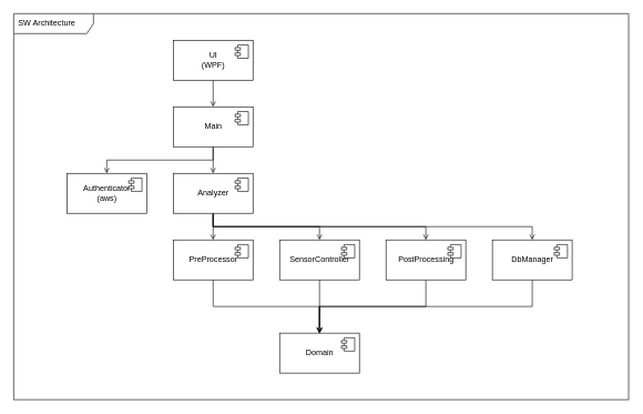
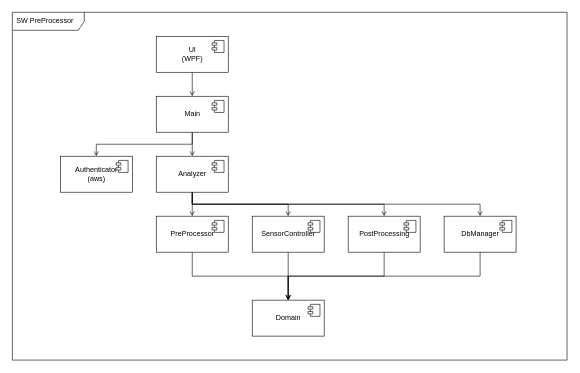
  <mxCell id="0" />
  <mxCell id="1" parent="0" />
  <mxCell id="2" style="edgeStyle=orthogonalEdgeStyle;rounded=0;orthogonalLoop=1;jettySize=auto;html=1;exitX=0.5;exitY=1;exitDx=0;exitDy=0;endArrow=open;endFill=0;" parent="1" source="3" target="15" edge="1"><mxGeometry relative="1" as="geometry" /></mxCell>
  <mxCell id="3" value="UI&lt;br&gt;(WPF)" style="html=1;dropTarget=0;" parent="1" vertex="1"><mxGeometry x="260" y="60" width="120" height="60" as="geometry" /></mxCell>
  <mxCell id="4" value="" style="shape=module;jettyWidth=8;jettyHeight=4;" parent="3" vertex="1"><mxGeometry x="1" width="20" height="20" relative="1" as="geometry"><mxPoint x="-27" y="7" as="offset" /></mxGeometry></mxCell>
  <mxCell id="5" value="Authenticator&lt;br&gt;(aws)" style="html=1;dropTarget=0;" parent="1" vertex="1"><mxGeometry x="100" y="260" width="120" height="60" as="geometry" /></mxCell>
  <mxCell id="6" value="" style="shape=module;jettyWidth=8;jettyHeight=4;" parent="5" vertex="1"><mxGeometry x="1" width="20" height="20" relative="1" as="geometry"><mxPoint x="-27" y="7" as="offset" /></mxGeometry></mxCell>
  <mxCell id="7" style="edgeStyle=orthogonalEdgeStyle;rounded=0;orthogonalLoop=1;jettySize=auto;html=1;exitX=0.5;exitY=1;exitDx=0;exitDy=0;endArrow=open;endFill=0;" parent="1" source="8" target="17" edge="1"><mxGeometry relative="1" as="geometry"><Array as="points"><mxPoint x="320" y="460" /><mxPoint x="480" y="460" /></Array></mxGeometry></mxCell>
  <mxCell id="8" value="PreProcessor" style="html=1;dropTarget=0;" parent="1" vertex="1"><mxGeometry x="260" y="360" width="120" height="60" as="geometry" /></mxCell>
  <mxCell id="9" value="" style="shape=module;jettyWidth=8;jettyHeight=4;" parent="8" vertex="1"><mxGeometry x="1" width="20" height="20" relative="1" as="geometry"><mxPoint x="-27" y="7" as="offset" /></mxGeometry></mxCell>
  <mxCell id="10" style="edgeStyle=orthogonalEdgeStyle;rounded=0;orthogonalLoop=1;jettySize=auto;html=1;exitX=0.5;exitY=1;exitDx=0;exitDy=0;endArrow=open;endFill=0;" parent="1" source="11" target="17" edge="1"><mxGeometry relative="1" as="geometry" /></mxCell>
  <mxCell id="11" value="SensorController" style="html=1;dropTarget=0;" parent="1" vertex="1"><mxGeometry x="420" y="360" width="120" height="60" as="geometry" /></mxCell>
  <mxCell id="12" value="" style="shape=module;jettyWidth=8;jettyHeight=4;" parent="11" vertex="1"><mxGeometry x="1" width="20" height="20" relative="1" as="geometry"><mxPoint x="-27" y="7" as="offset" /></mxGeometry></mxCell>
  <mxCell id="13" style="edgeStyle=orthogonalEdgeStyle;rounded=0;orthogonalLoop=1;jettySize=auto;html=1;exitX=0.5;exitY=1;exitDx=0;exitDy=0;entryX=0.5;entryY=0;entryDx=0;entryDy=0;endArrow=open;endFill=0;" parent="1" source="15" target="23" edge="1"><mxGeometry relative="1" as="geometry" /></mxCell>
  <mxCell id="14" style="edgeStyle=orthogonalEdgeStyle;rounded=0;orthogonalLoop=1;jettySize=auto;html=1;exitX=0.5;exitY=1;exitDx=0;exitDy=0;endArrow=open;endFill=0;" parent="1" source="15" target="5" edge="1"><mxGeometry relative="1" as="geometry" /></mxCell>
  <mxCell id="15" value="Main" style="html=1;dropTarget=0;" parent="1" vertex="1"><mxGeometry x="260" y="160" width="120" height="60" as="geometry" /></mxCell>
  <mxCell id="16" value="" style="shape=module;jettyWidth=8;jettyHeight=4;" parent="15" vertex="1"><mxGeometry x="1" width="20" height="20" relative="1" as="geometry"><mxPoint x="-27" y="7" as="offset" /></mxGeometry></mxCell>
  <mxCell id="17" value="Domain" style="html=1;dropTarget=0;" parent="1" vertex="1"><mxGeometry x="420" y="500" width="120" height="60" as="geometry" /></mxCell>
  <mxCell id="18" value="" style="shape=module;jettyWidth=8;jettyHeight=4;" parent="17" vertex="1"><mxGeometry x="1" width="20" height="20" relative="1" as="geometry"><mxPoint x="-27" y="7" as="offset" /></mxGeometry></mxCell>
  <mxCell id="19" style="edgeStyle=orthogonalEdgeStyle;rounded=0;orthogonalLoop=1;jettySize=auto;html=1;exitX=0.5;exitY=1;exitDx=0;exitDy=0;endArrow=open;endFill=0;" parent="1" source="23" target="8" edge="1"><mxGeometry relative="1" as="geometry" /></mxCell>
  <mxCell id="20" style="edgeStyle=orthogonalEdgeStyle;rounded=0;orthogonalLoop=1;jettySize=auto;html=1;exitX=0.5;exitY=1;exitDx=0;exitDy=0;endArrow=open;endFill=0;" parent="1" source="23" target="11" edge="1"><mxGeometry relative="1" as="geometry"><Array as="points"><mxPoint x="320" y="340" /><mxPoint x="480" y="340" /></Array></mxGeometry></mxCell>
  <mxCell id="21" style="edgeStyle=orthogonalEdgeStyle;rounded=0;orthogonalLoop=1;jettySize=auto;html=1;exitX=0.5;exitY=1;exitDx=0;exitDy=0;endArrow=open;endFill=0;" parent="1" source="23" target="29" edge="1"><mxGeometry relative="1" as="geometry"><Array as="points"><mxPoint x="320" y="340" /><mxPoint x="640" y="340" /></Array></mxGeometry></mxCell>
  <mxCell id="22" style="edgeStyle=orthogonalEdgeStyle;rounded=0;orthogonalLoop=1;jettySize=auto;html=1;exitX=0.5;exitY=1;exitDx=0;exitDy=0;endArrow=open;endFill=0;" parent="1" source="23" target="26" edge="1"><mxGeometry relative="1" as="geometry"><Array as="points"><mxPoint x="320" y="340" /><mxPoint x="800" y="340" /></Array></mxGeometry></mxCell>
  <mxCell id="23" value="Analyzer" style="html=1;dropTarget=0;" parent="1" vertex="1"><mxGeometry x="260" y="260" width="120" height="60" as="geometry" /></mxCell>
  <mxCell id="24" value="" style="shape=module;jettyWidth=8;jettyHeight=4;" parent="23" vertex="1"><mxGeometry x="1" width="20" height="20" relative="1" as="geometry"><mxPoint x="-27" y="7" as="offset" /></mxGeometry></mxCell>
  <mxCell id="25" style="edgeStyle=orthogonalEdgeStyle;rounded=0;orthogonalLoop=1;jettySize=auto;html=1;exitX=0.5;exitY=1;exitDx=0;exitDy=0;endArrow=open;endFill=0;" parent="1" source="26" target="17" edge="1"><mxGeometry relative="1" as="geometry"><Array as="points"><mxPoint x="800" y="460" /><mxPoint x="480" y="460" /></Array></mxGeometry></mxCell>
  <mxCell id="26" value="DbManager" style="html=1;dropTarget=0;" parent="1" vertex="1"><mxGeometry x="740" y="360" width="120" height="60" as="geometry" /></mxCell>
  <mxCell id="27" value="" style="shape=module;jettyWidth=8;jettyHeight=4;" parent="26" vertex="1"><mxGeometry x="1" width="20" height="20" relative="1" as="geometry"><mxPoint x="-27" y="7" as="offset" /></mxGeometry></mxCell>
  <mxCell id="28" style="edgeStyle=orthogonalEdgeStyle;rounded=0;orthogonalLoop=1;jettySize=auto;html=1;exitX=0.5;exitY=1;exitDx=0;exitDy=0;endArrow=open;endFill=0;" parent="1" source="29" target="17" edge="1"><mxGeometry relative="1" as="geometry"><Array as="points"><mxPoint x="640" y="460" /><mxPoint x="480" y="460" /></Array></mxGeometry></mxCell>
  <mxCell id="29" value="PostProcessing" style="html=1;dropTarget=0;" parent="1" vertex="1"><mxGeometry x="580" y="360" width="120" height="60" as="geometry" /></mxCell>
  <mxCell id="30" value="" style="shape=module;jettyWidth=8;jettyHeight=4;" parent="29" vertex="1"><mxGeometry x="1" width="20" height="20" relative="1" as="geometry"><mxPoint x="-27" y="7" as="offset" /></mxGeometry></mxCell>
- <mxCell id="31" value="SW Architecture" style="shape=umlFrame;whiteSpace=wrap;html=1;width=120;height=30;boundedLbl=1;verticalAlign=middle;align=left;spacingLeft=5;" vertex="1" parent="1"><mxGeometry x="20" y="20" width="925" height="580" as="geometry" /></mxCell>
+ <mxCell id="31" value="SW PreProcessor" style="shape=umlFrame;whiteSpace=wrap;html=1;width=120;height=30;boundedLbl=1;verticalAlign=middle;align=left;spacingLeft=5;" vertex="1" parent="1"><mxGeometry x="20" y="20" width="925" height="580" as="geometry" /></mxCell>
